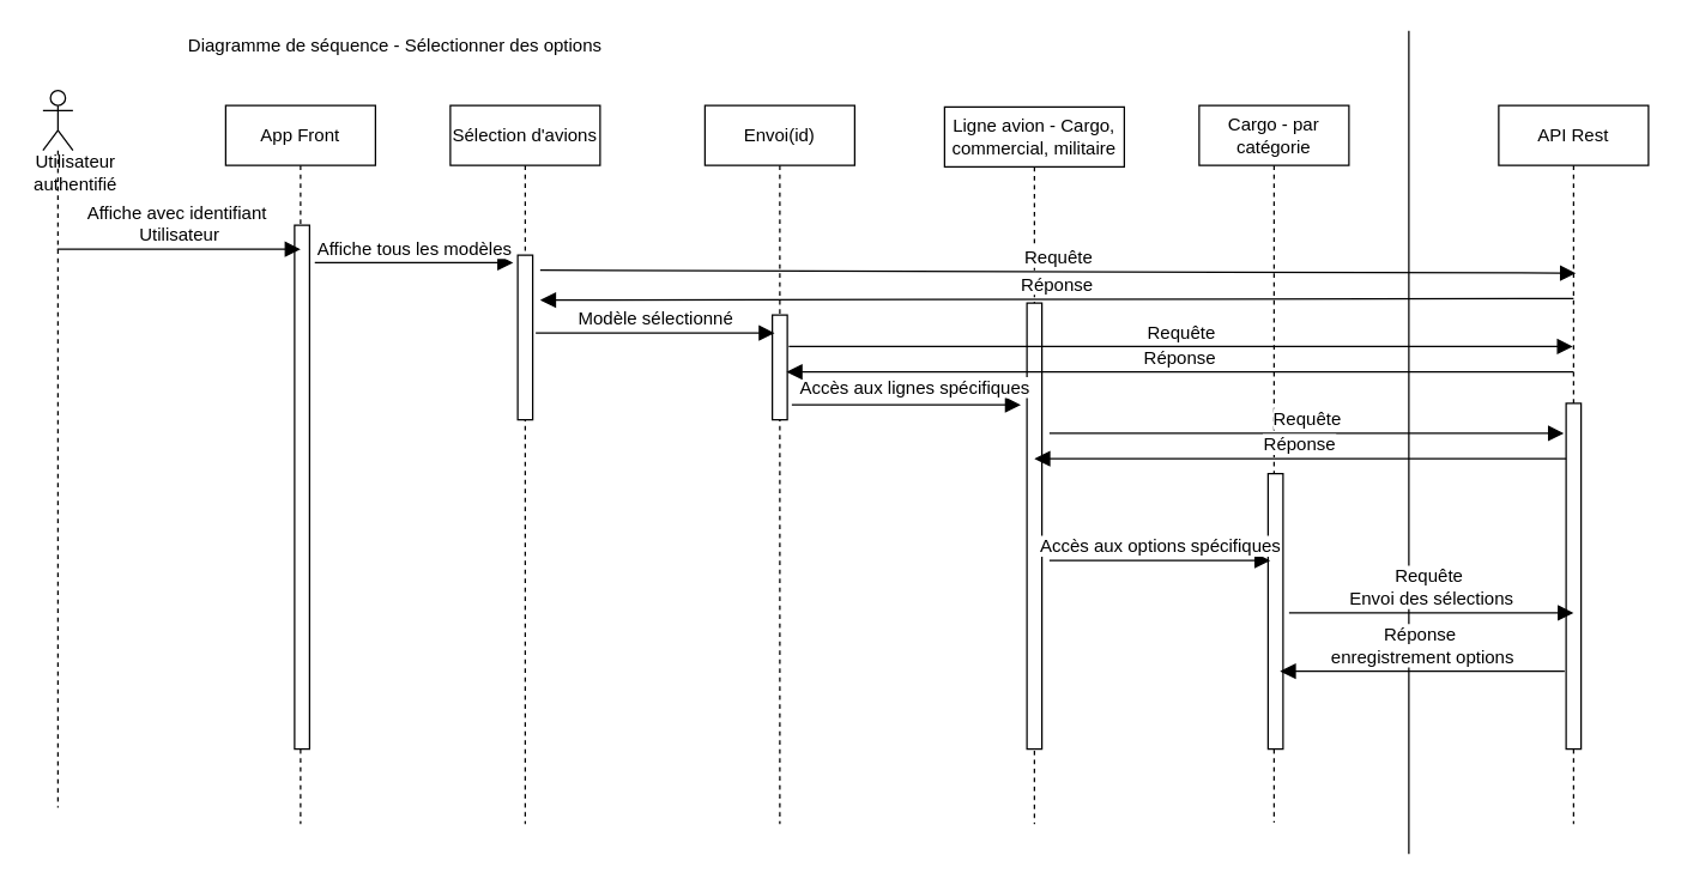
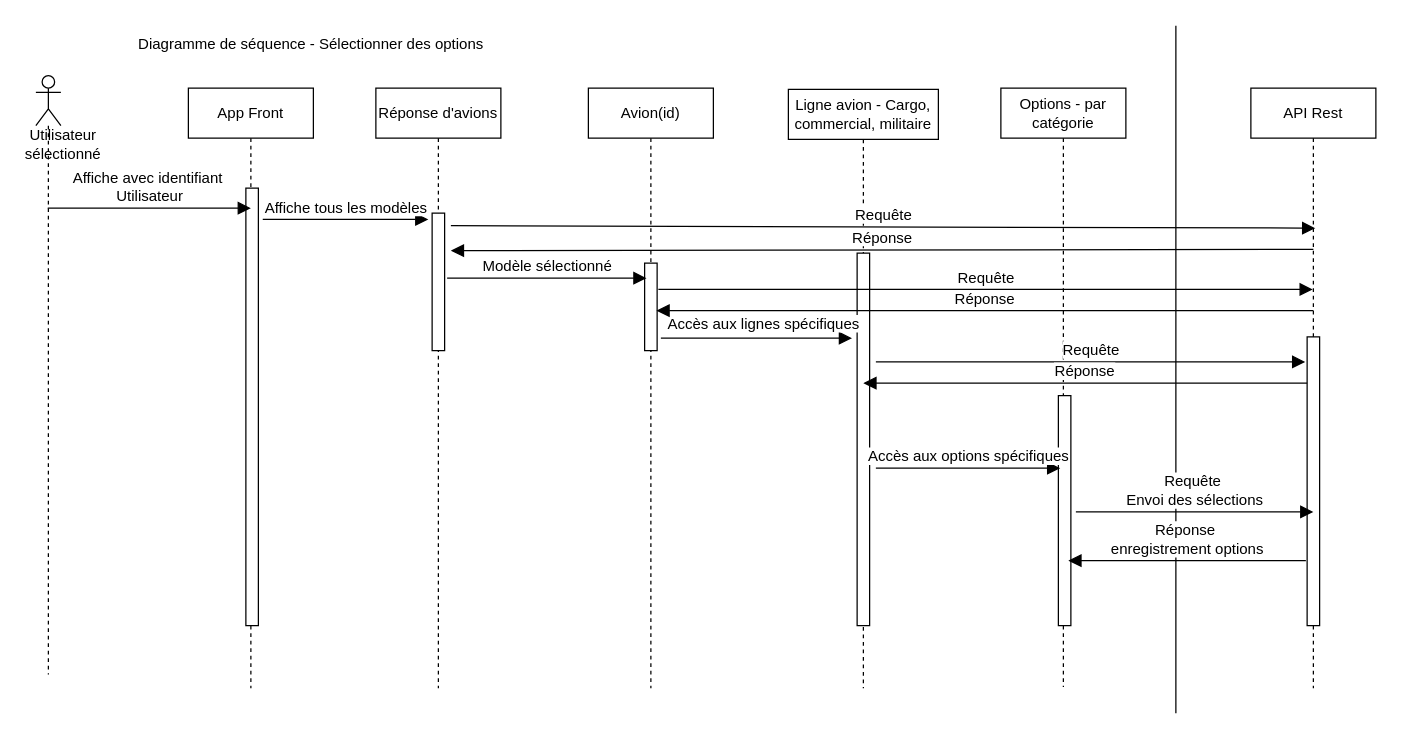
  <mxCell id="0" />
  <mxCell id="1" parent="0" />
  <mxCell id="2" value="App Front" style="shape=umlLifeline;perimeter=lifelinePerimeter;whiteSpace=wrap;html=1;container=1;dropTarget=0;collapsible=0;recursiveResize=0;outlineConnect=0;portConstraint=eastwest;newEdgeStyle={&quot;curved&quot;:0,&quot;rounded&quot;:0};" parent="1" vertex="1"><mxGeometry x="150" y="70" width="100" height="480" as="geometry" /></mxCell>
  <mxCell id="3" value="" style="html=1;points=[[0,0,0,0,5],[0,1,0,0,-5],[1,0,0,0,5],[1,1,0,0,-5]];perimeter=orthogonalPerimeter;outlineConnect=0;targetShapes=umlLifeline;portConstraint=eastwest;newEdgeStyle={&quot;curved&quot;:0,&quot;rounded&quot;:0};" parent="2" vertex="1"><mxGeometry x="46" y="80" width="10" height="350" as="geometry" /></mxCell>
  <mxCell id="4" value="Ligne avion - Cargo, commercial, militaire" style="shape=umlLifeline;perimeter=lifelinePerimeter;whiteSpace=wrap;html=1;container=1;dropTarget=0;collapsible=0;recursiveResize=0;outlineConnect=0;portConstraint=eastwest;newEdgeStyle={&quot;curved&quot;:0,&quot;rounded&quot;:0};" parent="1" vertex="1"><mxGeometry x="630" y="71" width="120" height="479" as="geometry" /></mxCell>
  <mxCell id="5" value="" style="html=1;points=[[0,0,0,0,5],[0,1,0,0,-5],[1,0,0,0,5],[1,1,0,0,-5]];perimeter=orthogonalPerimeter;outlineConnect=0;targetShapes=umlLifeline;portConstraint=eastwest;newEdgeStyle={&quot;curved&quot;:0,&quot;rounded&quot;:0};" parent="4" vertex="1"><mxGeometry x="55" y="131" width="10" height="298" as="geometry" /></mxCell>
- <mxCell id="6" value="Cargo - par catégorie" style="shape=umlLifeline;perimeter=lifelinePerimeter;whiteSpace=wrap;html=1;container=1;dropTarget=0;collapsible=0;recursiveResize=0;outlineConnect=0;portConstraint=eastwest;newEdgeStyle={&quot;curved&quot;:0,&quot;rounded&quot;:0};" parent="1" vertex="1"><mxGeometry x="800" y="70" width="100" height="479" as="geometry" /></mxCell>
+ <mxCell id="6" value="Options - par catégorie" style="shape=umlLifeline;perimeter=lifelinePerimeter;whiteSpace=wrap;html=1;container=1;dropTarget=0;collapsible=0;recursiveResize=0;outlineConnect=0;portConstraint=eastwest;newEdgeStyle={&quot;curved&quot;:0,&quot;rounded&quot;:0};" parent="1" vertex="1"><mxGeometry x="800" y="70" width="100" height="479" as="geometry" /></mxCell>
  <mxCell id="7" value="" style="html=1;points=[[0,0,0,0,5],[0,1,0,0,-5],[1,0,0,0,5],[1,1,0,0,-5]];perimeter=orthogonalPerimeter;outlineConnect=0;targetShapes=umlLifeline;portConstraint=eastwest;newEdgeStyle={&quot;curved&quot;:0,&quot;rounded&quot;:0};" parent="6" vertex="1"><mxGeometry x="46" y="246" width="10" height="184" as="geometry" /></mxCell>
  <mxCell id="8" value="Affiche avec identifiant&amp;nbsp;&lt;div&gt;Utilisateur&lt;/div&gt;" style="html=1;verticalAlign=bottom;endArrow=block;curved=0;rounded=0;fontSize=12;startSize=8;endSize=8;" parent="1" edge="1"><mxGeometry width="80" relative="1" as="geometry"><mxPoint x="37.5" y="166" as="sourcePoint" /><mxPoint x="200" y="166" as="targetPoint" /></mxGeometry></mxCell>
  <mxCell id="9" value="API Rest" style="shape=umlLifeline;perimeter=lifelinePerimeter;whiteSpace=wrap;html=1;container=1;dropTarget=0;collapsible=0;recursiveResize=0;outlineConnect=0;portConstraint=eastwest;newEdgeStyle={&quot;curved&quot;:0,&quot;rounded&quot;:0};" parent="1" vertex="1"><mxGeometry x="1000" y="70" width="100" height="480" as="geometry" /></mxCell>
  <mxCell id="10" value="" style="html=1;points=[[0,0,0,0,5],[0,1,0,0,-5],[1,0,0,0,5],[1,1,0,0,-5]];perimeter=orthogonalPerimeter;outlineConnect=0;targetShapes=umlLifeline;portConstraint=eastwest;newEdgeStyle={&quot;curved&quot;:0,&quot;rounded&quot;:0};" parent="9" vertex="1"><mxGeometry x="45" y="199" width="10" height="231" as="geometry" /></mxCell>
  <mxCell id="11" value="" style="shape=umlLifeline;perimeter=lifelinePerimeter;whiteSpace=wrap;html=1;container=1;dropTarget=0;collapsible=0;recursiveResize=0;outlineConnect=0;portConstraint=eastwest;newEdgeStyle={&quot;curved&quot;:0,&quot;rounded&quot;:0};participant=umlActor;" parent="1" vertex="1"><mxGeometry x="28" y="60" width="20" height="479" as="geometry" /></mxCell>
- <mxCell id="12" value="Sélection d'avions" style="shape=umlLifeline;perimeter=lifelinePerimeter;whiteSpace=wrap;html=1;container=1;dropTarget=0;collapsible=0;recursiveResize=0;outlineConnect=0;portConstraint=eastwest;newEdgeStyle={&quot;curved&quot;:0,&quot;rounded&quot;:0};" parent="1" vertex="1"><mxGeometry x="300" y="70" width="100" height="480" as="geometry" /></mxCell>
+ <mxCell id="12" value="Réponse d'avions" style="shape=umlLifeline;perimeter=lifelinePerimeter;whiteSpace=wrap;html=1;container=1;dropTarget=0;collapsible=0;recursiveResize=0;outlineConnect=0;portConstraint=eastwest;newEdgeStyle={&quot;curved&quot;:0,&quot;rounded&quot;:0};" parent="1" vertex="1"><mxGeometry x="300" y="70" width="100" height="480" as="geometry" /></mxCell>
  <mxCell id="13" value="" style="html=1;points=[[0,0,0,0,5],[0,1,0,0,-5],[1,0,0,0,5],[1,1,0,0,-5]];perimeter=orthogonalPerimeter;outlineConnect=0;targetShapes=umlLifeline;portConstraint=eastwest;newEdgeStyle={&quot;curved&quot;:0,&quot;rounded&quot;:0};" parent="12" vertex="1"><mxGeometry x="45" y="100" width="10" height="110" as="geometry" /></mxCell>
  <mxCell id="14" value="Accès aux lignes spécifiques" style="html=1;verticalAlign=bottom;endArrow=block;curved=0;rounded=0;fontSize=12;startSize=8;endSize=8;" parent="1" edge="1"><mxGeometry x="0.069" y="2" width="80" relative="1" as="geometry"><mxPoint x="528" y="270" as="sourcePoint" /><mxPoint x="680.91" y="270" as="targetPoint" /><mxPoint as="offset" /></mxGeometry></mxCell>
  <mxCell id="15" value="Accès aux options spécifiques" style="html=1;verticalAlign=bottom;endArrow=block;curved=0;rounded=0;fontSize=12;startSize=8;endSize=8;" parent="1" edge="1"><mxGeometry width="80" relative="1" as="geometry"><mxPoint x="700" y="374" as="sourcePoint" /><mxPoint x="847.5" y="374" as="targetPoint" /></mxGeometry></mxCell>
- <mxCell id="16" value="Diagramme de séquence - Sélectionner des options&amp;nbsp;" style="text;html=1;align=center;verticalAlign=middle;whiteSpace=wrap;rounded=0;" vertex="1" parent="1"><mxGeometry x="115" y="15" width="300" height="30" as="geometry" /></mxCell>
- <mxCell id="17" value="Utilisateur authentifié" style="text;html=1;align=center;verticalAlign=middle;whiteSpace=wrap;rounded=0;" vertex="1" parent="1"><mxGeometry y="100" width="60" height="30" as="geometry" x="20" /></mxCell>
+ <mxCell id="16" value="Diagramme de séquence - Sélectionner des options&amp;nbsp;" style="text;html=1;align=center;verticalAlign=middle;whiteSpace=wrap;rounded=0;" vertex="1" parent="1"><mxGeometry x="100" y="20" width="300" height="30" as="geometry" /></mxCell>
+ <mxCell id="17" value="Utilisateur sélectionné" style="text;html=1;align=center;verticalAlign=middle;whiteSpace=wrap;rounded=0;" vertex="1" parent="1"><mxGeometry y="100" width="60" height="30" as="geometry" x="20" /></mxCell>
  <mxCell id="18" value="" style="endArrow=none;html=1;rounded=0;" edge="1" parent="1"><mxGeometry width="50" height="50" relative="1" as="geometry"><mxPoint x="940" y="570" as="sourcePoint" /><mxPoint x="940" y="20" as="targetPoint" /></mxGeometry></mxCell>
  <mxCell id="19" value="Affiche tous les modèles" style="html=1;verticalAlign=bottom;endArrow=block;curved=0;rounded=0;fontSize=12;startSize=8;endSize=8;" edge="1" parent="1"><mxGeometry width="80" relative="1" as="geometry"><mxPoint x="209.5" y="175" as="sourcePoint" /><mxPoint x="342" y="175" as="targetPoint" /><mxPoint as="offset" /></mxGeometry></mxCell>
  <mxCell id="20" value="Requête" style="html=1;verticalAlign=bottom;endArrow=block;curved=0;rounded=0;fontSize=12;startSize=8;endSize=8;" edge="1" parent="1"><mxGeometry width="80" relative="1" as="geometry"><mxPoint x="700" y="289" as="sourcePoint" /><mxPoint x="1043.5" y="289" as="targetPoint" /></mxGeometry></mxCell>
  <mxCell id="21" value="Réponse&amp;nbsp;&lt;div&gt;enregistrement options&lt;/div&gt;" style="html=1;verticalAlign=bottom;endArrow=block;curved=0;rounded=0;fontSize=12;startSize=8;endSize=8;" edge="1" parent="1"><mxGeometry width="80" relative="1" as="geometry"><mxPoint x="1044" y="448" as="sourcePoint" /><mxPoint x="854" y="448" as="targetPoint" /></mxGeometry></mxCell>
  <mxCell id="22" value="Requête&amp;nbsp;&lt;div&gt;Envoi des sélections&lt;/div&gt;" style="html=1;verticalAlign=bottom;endArrow=block;curved=0;rounded=0;fontSize=12;startSize=8;endSize=8;" edge="1" parent="1"><mxGeometry width="80" relative="1" as="geometry"><mxPoint x="860" y="409" as="sourcePoint" /><mxPoint x="1050" y="409" as="targetPoint" /></mxGeometry></mxCell>
  <mxCell id="23" value="Réponse" style="html=1;verticalAlign=bottom;endArrow=block;curved=0;rounded=0;fontSize=12;startSize=8;endSize=8;" edge="1" parent="1"><mxGeometry width="80" relative="1" as="geometry"><mxPoint x="1045" y="306" as="sourcePoint" /><mxPoint x="690" y="306" as="targetPoint" /></mxGeometry></mxCell>
- <mxCell id="24" value="Envoi(id)" style="shape=umlLifeline;perimeter=lifelinePerimeter;whiteSpace=wrap;html=1;container=1;dropTarget=0;collapsible=0;recursiveResize=0;outlineConnect=0;portConstraint=eastwest;newEdgeStyle={&quot;curved&quot;:0,&quot;rounded&quot;:0};" vertex="1" parent="1"><mxGeometry x="470" y="70" width="100" height="480" as="geometry" /></mxCell>
+ <mxCell id="24" value="Avion(id)" style="shape=umlLifeline;perimeter=lifelinePerimeter;whiteSpace=wrap;html=1;container=1;dropTarget=0;collapsible=0;recursiveResize=0;outlineConnect=0;portConstraint=eastwest;newEdgeStyle={&quot;curved&quot;:0,&quot;rounded&quot;:0};" vertex="1" parent="1"><mxGeometry x="470" y="70" width="100" height="480" as="geometry" /></mxCell>
  <mxCell id="25" value="" style="html=1;points=[[0,0,0,0,5],[0,1,0,0,-5],[1,0,0,0,5],[1,1,0,0,-5]];perimeter=orthogonalPerimeter;outlineConnect=0;targetShapes=umlLifeline;portConstraint=eastwest;newEdgeStyle={&quot;curved&quot;:0,&quot;rounded&quot;:0};" vertex="1" parent="24"><mxGeometry x="45" y="140" width="10" height="70" as="geometry" /></mxCell>
  <mxCell id="26" value="Modèle sélectionné" style="html=1;verticalAlign=bottom;endArrow=block;curved=0;rounded=0;fontSize=12;startSize=8;endSize=8;" edge="1" parent="1"><mxGeometry width="80" relative="1" as="geometry"><mxPoint x="357" y="222" as="sourcePoint" /><mxPoint x="516.5" y="222" as="targetPoint" /></mxGeometry></mxCell>
  <mxCell id="27" value="Requête" style="html=1;verticalAlign=bottom;endArrow=block;curved=0;rounded=0;fontSize=12;startSize=8;endSize=8;" edge="1" parent="1" target="9"><mxGeometry width="80" relative="1" as="geometry"><mxPoint x="526" y="231" as="sourcePoint" /><mxPoint x="1040" y="231" as="targetPoint" /></mxGeometry></mxCell>
  <mxCell id="28" value="Réponse" style="html=1;verticalAlign=bottom;endArrow=block;curved=0;rounded=0;fontSize=12;startSize=8;endSize=8;" edge="1" parent="1"><mxGeometry width="80" relative="1" as="geometry"><mxPoint x="1050" y="248" as="sourcePoint" /><mxPoint x="524.5" y="248" as="targetPoint" /></mxGeometry></mxCell>
  <mxCell id="29" value="Requête" style="html=1;verticalAlign=bottom;endArrow=block;curved=0;rounded=0;fontSize=12;startSize=8;endSize=8;" edge="1" parent="1"><mxGeometry width="80" relative="1" as="geometry"><mxPoint x="360" y="180" as="sourcePoint" /><mxPoint x="1051.5" y="182" as="targetPoint" /></mxGeometry></mxCell>
  <mxCell id="30" value="Réponse" style="html=1;verticalAlign=bottom;endArrow=block;curved=0;rounded=0;fontSize=12;startSize=8;endSize=8;" edge="1" parent="1"><mxGeometry width="80" relative="1" as="geometry"><mxPoint x="1050" y="199" as="sourcePoint" /><mxPoint x="360" y="200" as="targetPoint" /></mxGeometry></mxCell>
